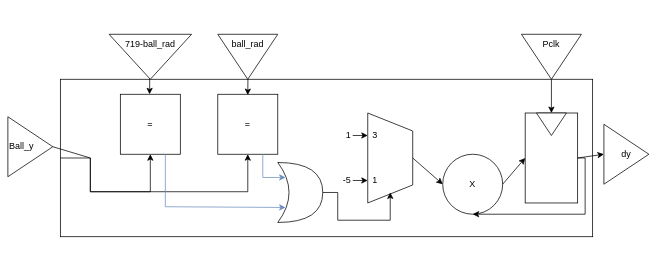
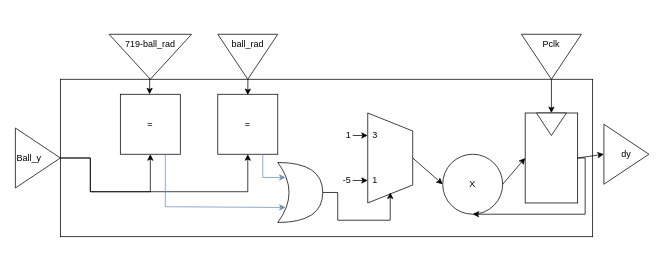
  <mxCell id="0" />
  <mxCell id="1" parent="0" />
  <mxCell id="2" value="" style="rounded=0;whiteSpace=wrap;html=1;" vertex="1" parent="1"><mxGeometry x="80" y="105" width="710" height="210" as="geometry" /></mxCell>
- <mxCell id="3" value="Ball_y" style="triangle;whiteSpace=wrap;html=1;align=left;" vertex="1" parent="1"><mxGeometry x="10" y="155" width="60" height="80" as="geometry" /></mxCell>
+ <mxCell id="3" value="Ball_y" style="triangle;whiteSpace=wrap;html=1;align=left;" vertex="1" parent="1"><mxGeometry x="20" y="170" width="60" height="80" as="geometry" /></mxCell>
  <mxCell id="4" value="=" style="whiteSpace=wrap;html=1;aspect=fixed;" vertex="1" parent="1"><mxGeometry x="160" y="125" width="80" height="80" as="geometry" /></mxCell>
  <mxCell id="5" value="=" style="whiteSpace=wrap;html=1;aspect=fixed;" vertex="1" parent="1"><mxGeometry x="290" y="125" width="80" height="80" as="geometry" /></mxCell>
  <mxCell id="6" value="ball_rad" style="triangle;whiteSpace=wrap;html=1;rotation=90;horizontal=0;verticalAlign=top;" vertex="1" parent="1"><mxGeometry x="300" y="35" width="60" height="80" as="geometry" /></mxCell>
  <mxCell id="7" value="" style="endArrow=classic;html=1;exitX=0.36;exitY=-0.005;exitDx=0;exitDy=0;exitPerimeter=0;" edge="1" parent="1"><mxGeometry width="50" height="50" relative="1" as="geometry"><mxPoint x="199.2" y="103.95" as="sourcePoint" /><mxPoint x="199" y="125" as="targetPoint" /></mxGeometry></mxCell>
  <mxCell id="8" value="719-ball_rad" style="triangle;whiteSpace=wrap;html=1;rotation=90;horizontal=0;verticalAlign=top;" vertex="1" parent="1"><mxGeometry x="170" y="20" width="60" height="110" as="geometry" /></mxCell>
  <mxCell id="9" value="" style="endArrow=classic;html=1;exitX=0.36;exitY=-0.005;exitDx=0;exitDy=0;exitPerimeter=0;" edge="1" parent="1"><mxGeometry width="50" height="50" relative="1" as="geometry"><mxPoint x="330.2" y="104.95" as="sourcePoint" /><mxPoint x="330" y="126" as="targetPoint" /></mxGeometry></mxCell>
  <mxCell id="10" value="" style="endArrow=classic;html=1;entryX=0.5;entryY=1;entryDx=0;entryDy=0;exitX=0;exitY=0.5;exitDx=0;exitDy=0;rounded=0;strokeColor=#000000;" edge="1" parent="1" source="2" target="5"><mxGeometry width="50" height="50" relative="1" as="geometry"><mxPoint x="250" y="265" as="sourcePoint" /><mxPoint x="300" y="215" as="targetPoint" /><Array as="points"><mxPoint x="120" y="210" /><mxPoint x="120" y="255" /><mxPoint x="330" y="255" /></Array></mxGeometry></mxCell>
  <mxCell id="11" value="" style="endArrow=classic;html=1;strokeColor=#000000;entryX=0.5;entryY=1;entryDx=0;entryDy=0;exitX=1;exitY=0.5;exitDx=0;exitDy=0;rounded=0;" edge="1" parent="1" source="3" target="4"><mxGeometry width="50" height="50" relative="1" as="geometry"><mxPoint x="210" y="325" as="sourcePoint" /><mxPoint x="260" y="275" as="targetPoint" /><Array as="points"><mxPoint x="120" y="210" /><mxPoint x="120" y="255" /><mxPoint x="200" y="255" /></Array></mxGeometry></mxCell>
  <mxCell id="12" value="" style="shape=xor;whiteSpace=wrap;html=1;" vertex="1" parent="1"><mxGeometry x="370" y="216" width="60" height="80" as="geometry" /></mxCell>
  <mxCell id="13" value="" style="endArrow=classic;html=1;strokeColor=#6c8ebf;exitX=0.75;exitY=1;exitDx=0;exitDy=0;entryX=0.175;entryY=0.25;entryDx=0;entryDy=0;entryPerimeter=0;rounded=0;fillColor=#dae8fc;" edge="1" parent="1" source="5" target="12"><mxGeometry width="50" height="50" relative="1" as="geometry"><mxPoint x="270" y="325" as="sourcePoint" /><mxPoint x="320" y="275" as="targetPoint" /><Array as="points"><mxPoint x="350" y="236" /></Array></mxGeometry></mxCell>
  <mxCell id="14" value="" style="endArrow=classic;html=1;strokeColor=#6c8ebf;entryX=0.175;entryY=0.75;entryDx=0;entryDy=0;entryPerimeter=0;exitX=0.75;exitY=1;exitDx=0;exitDy=0;rounded=0;fillColor=#dae8fc;" edge="1" parent="1" source="4" target="12"><mxGeometry width="50" height="50" relative="1" as="geometry"><mxPoint x="290" y="325" as="sourcePoint" /><mxPoint x="340" y="275" as="targetPoint" /><Array as="points"><mxPoint x="220" y="275" /></Array></mxGeometry></mxCell>
  <mxCell id="15" value="X" style="ellipse;whiteSpace=wrap;html=1;aspect=fixed;" vertex="1" parent="1"><mxGeometry x="590" y="205" width="80" height="80" as="geometry" /></mxCell>
  <mxCell id="16" value="dy" style="triangle;whiteSpace=wrap;html=1;" vertex="1" parent="1"><mxGeometry x="805" y="165" width="60" height="80" as="geometry" /></mxCell>
  <mxCell id="17" value="" style="rounded=0;whiteSpace=wrap;html=1;" vertex="1" parent="1"><mxGeometry x="700" y="150" width="70" height="120" as="geometry" /></mxCell>
  <mxCell id="18" value="" style="triangle;whiteSpace=wrap;html=1;rotation=90;" vertex="1" parent="1"><mxGeometry x="720" y="145" width="30" height="40" as="geometry" /></mxCell>
  <mxCell id="19" value="" style="endArrow=classic;html=1;strokeColor=#000000;exitX=1;exitY=0.5;exitDx=0;exitDy=0;entryX=0;entryY=0.5;entryDx=0;entryDy=0;" edge="1" parent="1" source="15" target="17"><mxGeometry width="50" height="50" relative="1" as="geometry"><mxPoint x="530" y="425" as="sourcePoint" /><mxPoint x="580" y="375" as="targetPoint" /></mxGeometry></mxCell>
  <mxCell id="20" value="" style="endArrow=classic;html=1;strokeColor=#000000;entryX=0;entryY=0.5;entryDx=0;entryDy=0;" edge="1" parent="1" target="18"><mxGeometry width="50" height="50" relative="1" as="geometry"><mxPoint x="735" y="105" as="sourcePoint" /><mxPoint x="780" y="5" as="targetPoint" /></mxGeometry></mxCell>
  <mxCell id="21" value="Pclk" style="triangle;whiteSpace=wrap;html=1;rotation=90;horizontal=0;verticalAlign=top;" vertex="1" parent="1"><mxGeometry x="705" y="35" width="60" height="80" as="geometry" /></mxCell>
  <mxCell id="22" value="" style="endArrow=classic;html=1;strokeColor=#000000;exitX=1;exitY=0.5;exitDx=0;exitDy=0;entryX=0;entryY=0.5;entryDx=0;entryDy=0;" edge="1" parent="1" source="17" target="16"><mxGeometry width="50" height="50" relative="1" as="geometry"><mxPoint x="870" y="285" as="sourcePoint" /><mxPoint x="920" y="235" as="targetPoint" /></mxGeometry></mxCell>
  <mxCell id="23" value="" style="endArrow=classic;html=1;strokeColor=#000000;exitX=1;exitY=0.5;exitDx=0;exitDy=0;entryX=0.5;entryY=1;entryDx=0;entryDy=0;rounded=0;" edge="1" parent="1" source="17" target="15"><mxGeometry width="50" height="50" relative="1" as="geometry"><mxPoint x="650" y="395" as="sourcePoint" /><mxPoint x="700" y="345" as="targetPoint" /><Array as="points"><mxPoint x="780" y="210" /><mxPoint x="780" y="285" /><mxPoint x="630" y="285" /></Array></mxGeometry></mxCell>
  <mxCell id="24" value="" style="shape=trapezoid;perimeter=trapezoidPerimeter;whiteSpace=wrap;html=1;rotation=90;" vertex="1" parent="1"><mxGeometry x="460" y="180" width="120" height="60" as="geometry" /></mxCell>
  <mxCell id="25" value="" style="endArrow=classic;html=1;strokeColor=#000000;exitX=0.5;exitY=0;exitDx=0;exitDy=0;entryX=0;entryY=0.5;entryDx=0;entryDy=0;" edge="1" parent="1" source="24" target="15"><mxGeometry width="50" height="50" relative="1" as="geometry"><mxPoint x="540" y="375" as="sourcePoint" /><mxPoint x="590" y="325" as="targetPoint" /></mxGeometry></mxCell>
  <mxCell id="26" value="" style="endArrow=classic;html=1;strokeColor=#000000;exitX=1;exitY=0.5;exitDx=0;exitDy=0;exitPerimeter=0;entryX=1;entryY=0.5;entryDx=0;entryDy=0;rounded=0;" edge="1" parent="1" source="12"><mxGeometry width="50" height="50" relative="1" as="geometry"><mxPoint x="430" y="253" as="sourcePoint" /><mxPoint x="520" y="256" as="targetPoint" /><Array as="points"><mxPoint x="450" y="256" /><mxPoint x="450" y="293" /><mxPoint x="520" y="293" /></Array></mxGeometry></mxCell>
  <mxCell id="27" value="" style="endArrow=classic;html=1;strokeColor=#000000;entryX=0.75;entryY=1;entryDx=0;entryDy=0;exitX=1;exitY=0.5;exitDx=0;exitDy=0;" edge="1" parent="1" source="28" target="24"><mxGeometry width="50" height="50" relative="1" as="geometry"><mxPoint x="440" y="225" as="sourcePoint" /><mxPoint x="490" y="175" as="targetPoint" /></mxGeometry></mxCell>
  <mxCell id="28" value="-5" style="text;html=1;strokeColor=none;fillColor=none;align=right;verticalAlign=middle;whiteSpace=wrap;rounded=0;" vertex="1" parent="1"><mxGeometry x="430" y="230" width="40" height="20" as="geometry" /></mxCell>
  <mxCell id="29" value="1" style="text;html=1;strokeColor=none;fillColor=none;align=right;verticalAlign=middle;whiteSpace=wrap;rounded=0;" vertex="1" parent="1"><mxGeometry x="430" y="170" width="40" height="20" as="geometry" /></mxCell>
  <mxCell id="30" value="" style="endArrow=classic;html=1;strokeColor=#000000;entryX=0.25;entryY=1;entryDx=0;entryDy=0;exitX=1;exitY=0.5;exitDx=0;exitDy=0;" edge="1" parent="1" source="29" target="24"><mxGeometry width="50" height="50" relative="1" as="geometry"><mxPoint x="480" y="250" as="sourcePoint" /><mxPoint x="500" y="250" as="targetPoint" /></mxGeometry></mxCell>
  <mxCell id="31" value="1" style="text;html=1;strokeColor=none;fillColor=none;align=center;verticalAlign=middle;whiteSpace=wrap;rounded=0;" vertex="1" parent="1"><mxGeometry x="480" y="230" width="40" height="20" as="geometry" /></mxCell>
  <mxCell id="32" value="3" style="text;html=1;strokeColor=none;fillColor=none;align=center;verticalAlign=middle;whiteSpace=wrap;rounded=0;" vertex="1" parent="1"><mxGeometry x="480" y="170" width="40" height="20" as="geometry" /></mxCell>
